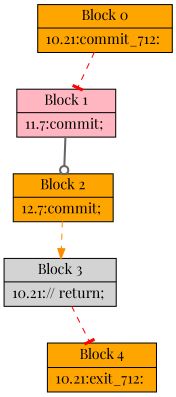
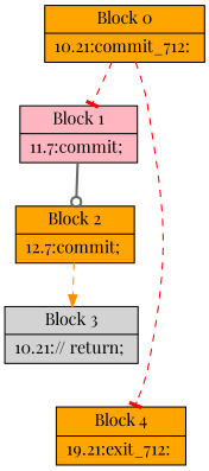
  digraph {
    fontname="Playfair Display"
    node [fillcolor=orange fontname="Playfair Display" shape=record style=filled]
    edge [arrowhead=tee color=red fontname="Playfair Display" style=dashed]
    n1 [label="{Block 0|10.21:commit_712: \n}"]
    n2 [fillcolor=lightpink label="{Block 1|11.7:commit; \n}"]
    n3 [label="{Block 2|12.7:commit; \n}"]
    n4 [fillcolor=lightgrey label="{Block 3|10.21:// return; \n}"]
-   n5 [label="{Block 4|10.21:exit_712: \n}"]
+   n5 [label="{Block 4|19.21:exit_712: \n}"]
    n1 -> n2
    n2 -> n3 [arrowhead=odot color=gray40 style=bold]
    n3 -> n4 [arrowhead=normal color=darkorange]
-   n4 -> n5
+   n1 -> n5
  }
